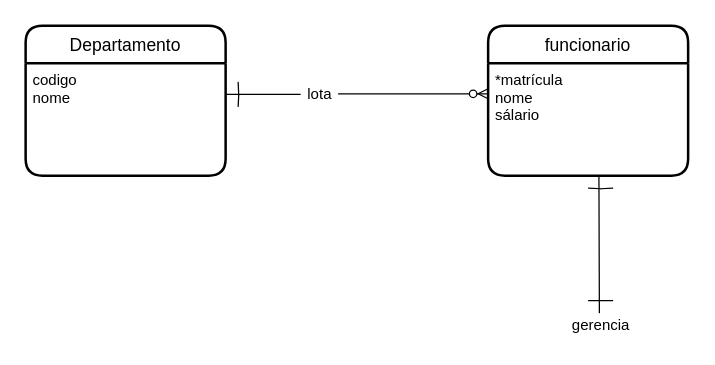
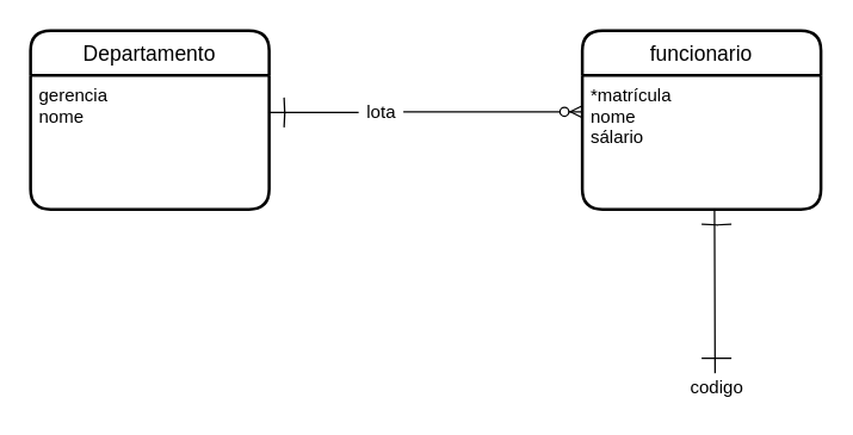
  <mxCell id="0" />
  <mxCell id="1" parent="0" />
  <mxCell id="2" value="Departamento" style="swimlane;childLayout=stackLayout;horizontal=1;startSize=30;horizontalStack=0;rounded=1;fontSize=14;fontStyle=0;strokeWidth=2;resizeParent=0;resizeLast=1;shadow=0;dashed=0;align=center;" vertex="1" parent="1"><mxGeometry x="20" y="20" width="160" height="120" as="geometry" /></mxCell>
- <mxCell id="3" value="codigo&#10;nome" style="align=left;strokeColor=none;fillColor=none;spacingLeft=4;fontSize=12;verticalAlign=top;resizable=0;rotatable=0;part=1;" vertex="1" parent="2"><mxGeometry y="30" width="160" height="90" as="geometry" /></mxCell>
+ <mxCell id="3" value="gerencia&#10;nome" style="align=left;strokeColor=none;fillColor=none;spacingLeft=4;fontSize=12;verticalAlign=top;resizable=0;rotatable=0;part=1;" vertex="1" parent="2"><mxGeometry y="30" width="160" height="90" as="geometry" /></mxCell>
  <mxCell id="4" value="" style="edgeStyle=entityRelationEdgeStyle;fontSize=12;html=1;endArrow=ERzeroToMany;endFill=1;rounded=0;" edge="1" parent="1"><mxGeometry width="100" height="100" relative="1" as="geometry"><mxPoint x="270" y="74.5" as="sourcePoint" /><mxPoint x="390" y="74.5" as="targetPoint" /></mxGeometry></mxCell>
  <mxCell id="5" value="" style="line;strokeWidth=1;rotatable=0;dashed=0;labelPosition=right;align=left;verticalAlign=middle;spacingTop=0;spacingLeft=6;points=[];portConstraint=eastwest;" vertex="1" parent="1"><mxGeometry x="180" y="70" width="60" height="10" as="geometry" /></mxCell>
  <mxCell id="6" value="lota" style="text;html=1;align=center;verticalAlign=middle;resizable=0;points=[];autosize=1;strokeColor=none;fillColor=none;" vertex="1" parent="1"><mxGeometry x="240" y="65" width="30" height="20" as="geometry" /></mxCell>
  <mxCell id="7" value="" style="endArrow=none;html=1;rounded=0;edgeStyle=orthogonalEdgeStyle;" edge="1" parent="1"><mxGeometry relative="1" as="geometry"><mxPoint x="190" y="65" as="sourcePoint" /><mxPoint x="190" y="85" as="targetPoint" /></mxGeometry></mxCell>
  <mxCell id="8" value="" style="resizable=0;html=1;align=left;verticalAlign=bottom;" connectable="0" vertex="1" parent="7"><mxGeometry x="-1" relative="1" as="geometry" /></mxCell>
  <mxCell id="9" value="" style="resizable=0;html=1;align=right;verticalAlign=bottom;" connectable="0" vertex="1" parent="7"><mxGeometry x="1" relative="1" as="geometry" /></mxCell>
  <mxCell id="10" value="funcionario" style="swimlane;childLayout=stackLayout;horizontal=1;startSize=30;horizontalStack=0;rounded=1;fontSize=14;fontStyle=0;strokeWidth=2;resizeParent=0;resizeLast=1;shadow=0;dashed=0;align=center;" vertex="1" parent="1"><mxGeometry x="390" y="20" width="160" height="120" as="geometry" /></mxCell>
  <mxCell id="11" value="*matrícula&#10;nome&#10;sálario" style="align=left;strokeColor=none;fillColor=none;spacingLeft=4;fontSize=12;verticalAlign=top;resizable=0;rotatable=0;part=1;" vertex="1" parent="10"><mxGeometry y="30" width="160" height="90" as="geometry" /></mxCell>
  <mxCell id="12" value="" style="endArrow=none;html=1;rounded=0;edgeStyle=orthogonalEdgeStyle;entryX=0.554;entryY=0.996;entryDx=0;entryDy=0;entryPerimeter=0;" edge="1" parent="1" target="11"><mxGeometry relative="1" as="geometry"><mxPoint x="479" y="240" as="sourcePoint" /><mxPoint x="480" y="160" as="targetPoint" /><Array as="points"><mxPoint x="479" y="250" /><mxPoint x="479" y="250" /></Array></mxGeometry></mxCell>
  <mxCell id="13" value="" style="endArrow=none;html=1;rounded=0;edgeStyle=orthogonalEdgeStyle;" edge="1" parent="1"><mxGeometry relative="1" as="geometry"><mxPoint x="470" y="150" as="sourcePoint" /><mxPoint x="490" y="150" as="targetPoint" /></mxGeometry></mxCell>
  <mxCell id="14" value="" style="resizable=0;html=1;align=left;verticalAlign=bottom;" connectable="0" vertex="1" parent="13"><mxGeometry x="-1" relative="1" as="geometry" /></mxCell>
  <mxCell id="15" value="" style="resizable=0;html=1;align=right;verticalAlign=bottom;" connectable="0" vertex="1" parent="13"><mxGeometry x="1" relative="1" as="geometry" /></mxCell>
- <mxCell id="16" value="gerencia" style="text;html=1;align=center;verticalAlign=middle;resizable=0;points=[];autosize=1;strokeColor=none;fillColor=none;" vertex="1" parent="1"><mxGeometry x="450" y="250" width="60" height="20" as="geometry" /></mxCell>
+ <mxCell id="16" value="codigo" style="text;html=1;align=center;verticalAlign=middle;resizable=0;points=[];autosize=1;strokeColor=none;fillColor=none;" vertex="1" parent="1"><mxGeometry x="450" y="250" width="60" height="20" as="geometry" /></mxCell>
  <mxCell id="17" value="" style="endArrow=none;html=1;rounded=0;edgeStyle=orthogonalEdgeStyle;" edge="1" parent="1"><mxGeometry relative="1" as="geometry"><mxPoint x="470" y="240" as="sourcePoint" /><mxPoint x="490" y="240" as="targetPoint" /><Array as="points"><mxPoint x="470" y="240" /><mxPoint x="490" y="240" /></Array></mxGeometry></mxCell>
  <mxCell id="18" value="" style="resizable=0;html=1;align=left;verticalAlign=bottom;" connectable="0" vertex="1" parent="17"><mxGeometry x="-1" relative="1" as="geometry" /></mxCell>
  <mxCell id="19" value="" style="resizable=0;html=1;align=right;verticalAlign=bottom;" connectable="0" vertex="1" parent="17"><mxGeometry x="1" relative="1" as="geometry" /></mxCell>
